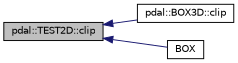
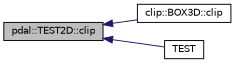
  digraph {
    rankdir=LR
    node [color=black fillcolor=white fontname=Helvetica fontsize=10 shape=record style=filled]
    edge [color=midnightblue dir=back fontname=Helvetica fontsize=10 labelfontname=Helvetica labelfontsize=10 style=solid]
    n1 [fillcolor=grey75 fontcolor=black height=0.2 label="pdal::TEST2D::clip" width=0.4]
-   n2 [height=0.2 label="pdal::BOX3D::clip" width=0.4]
-   n3 [height=0.2 label=BOX width=0.4]
+   n2 [height=0.2 label="clip::BOX3D::clip" width=0.4]
+   n3 [height=0.2 label=TEST width=0.4]
    n1 -> n2
    n1 -> n3
  }
